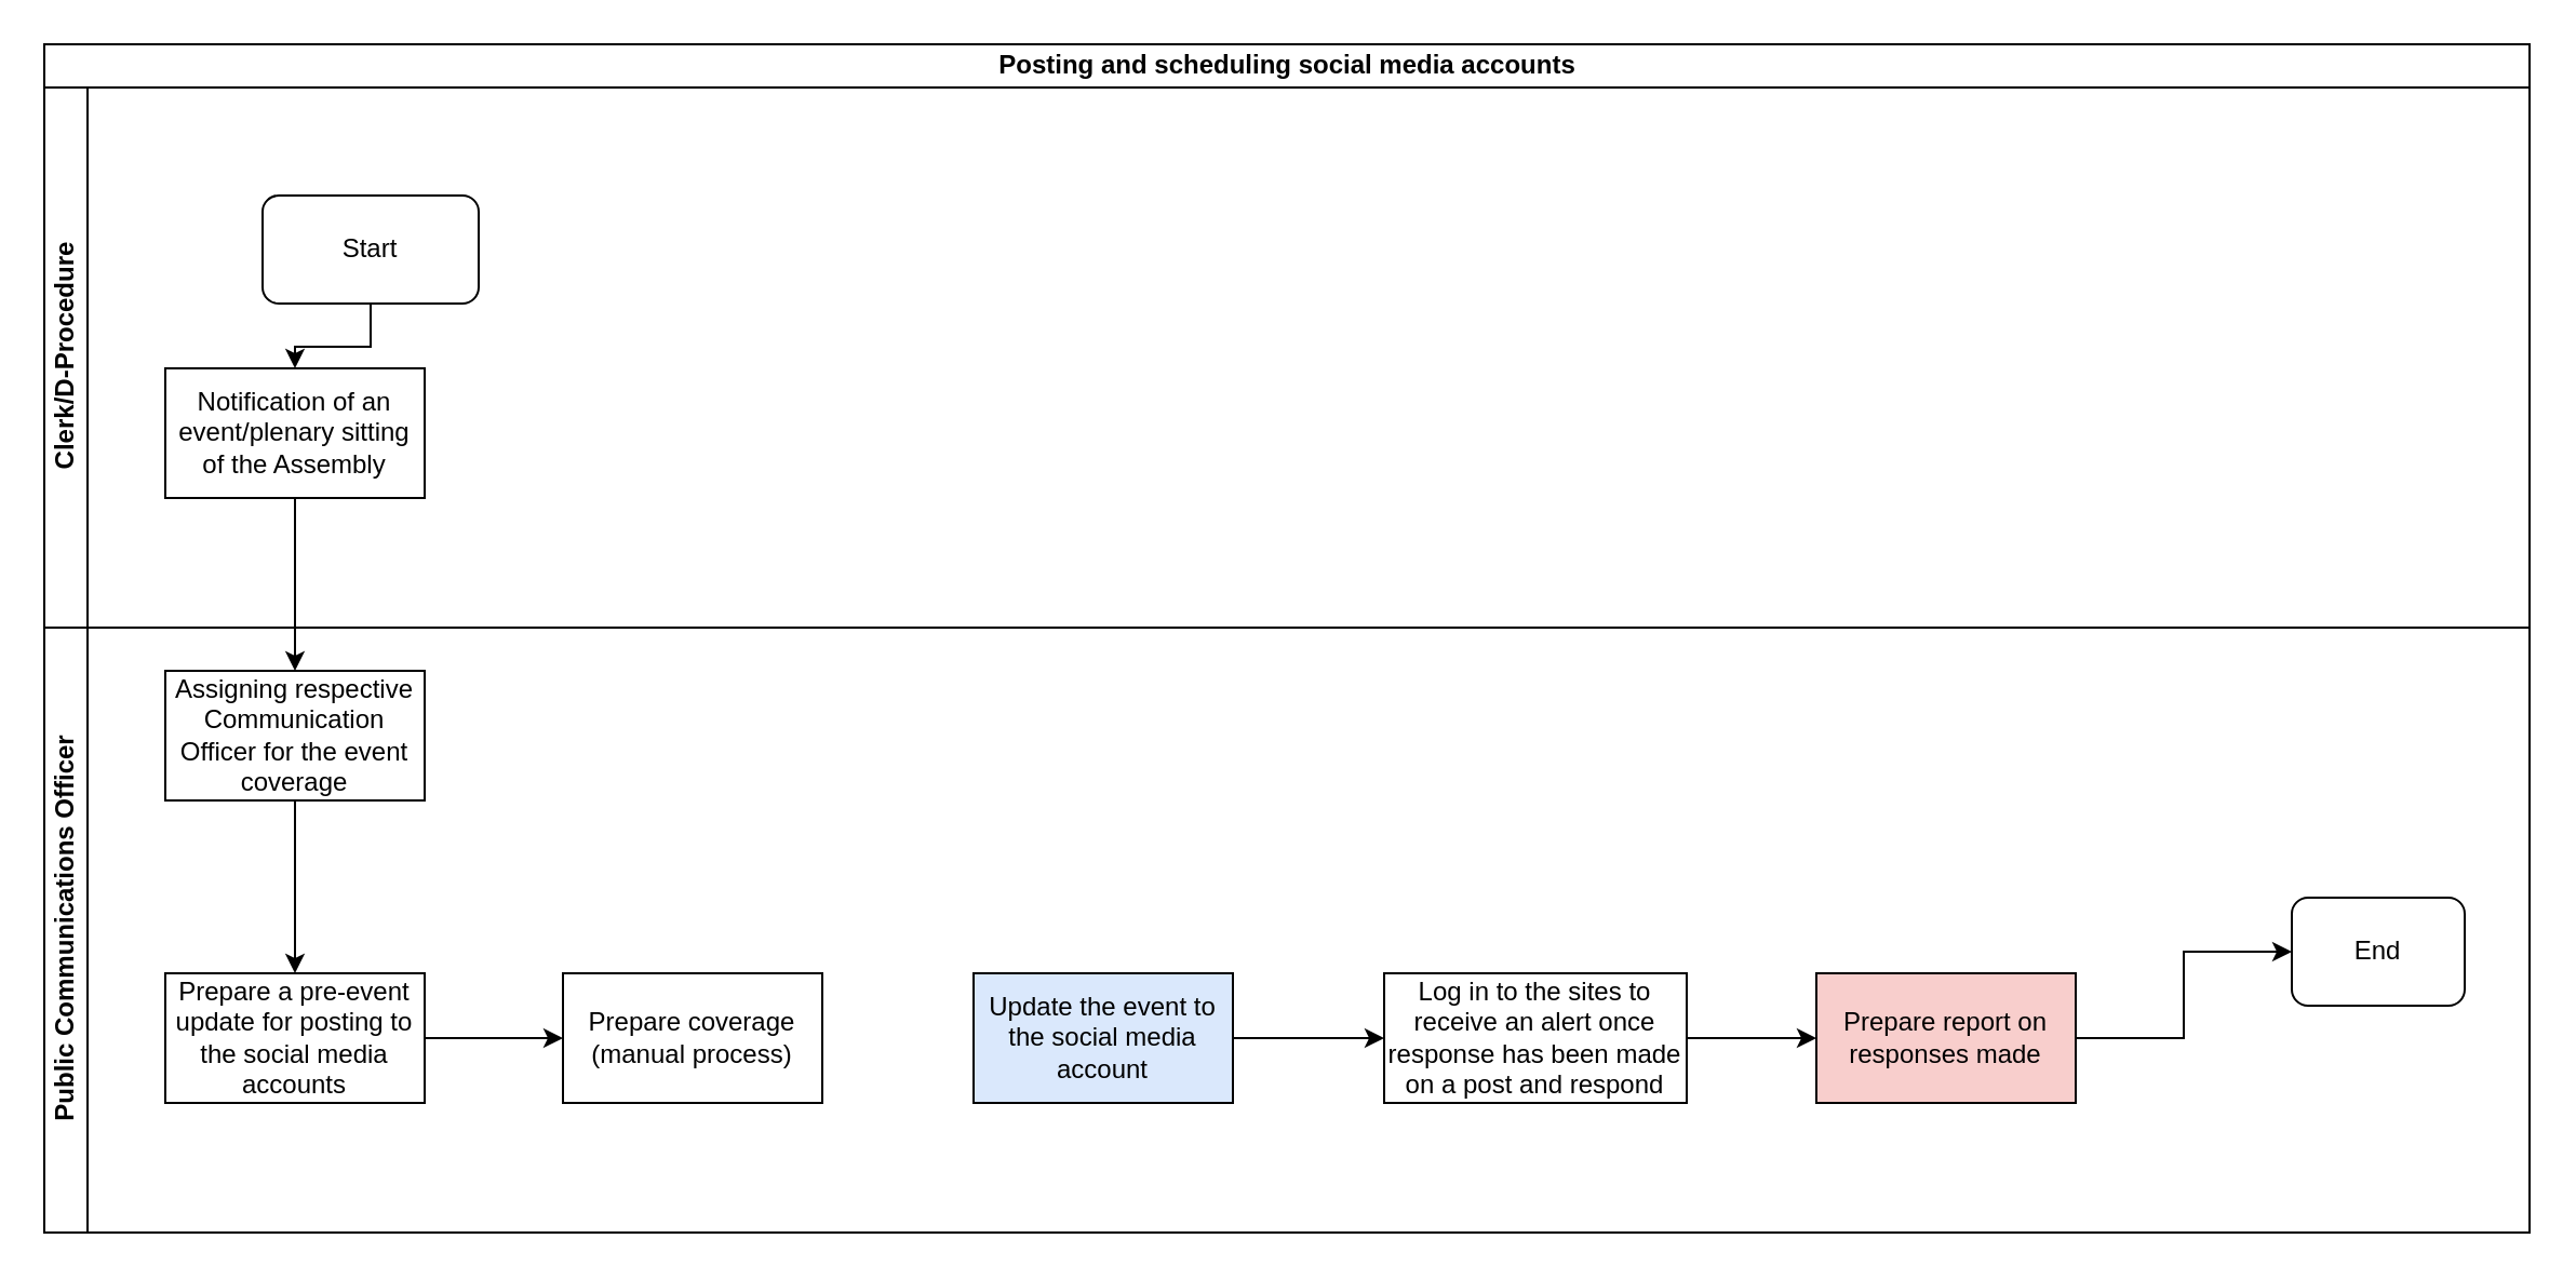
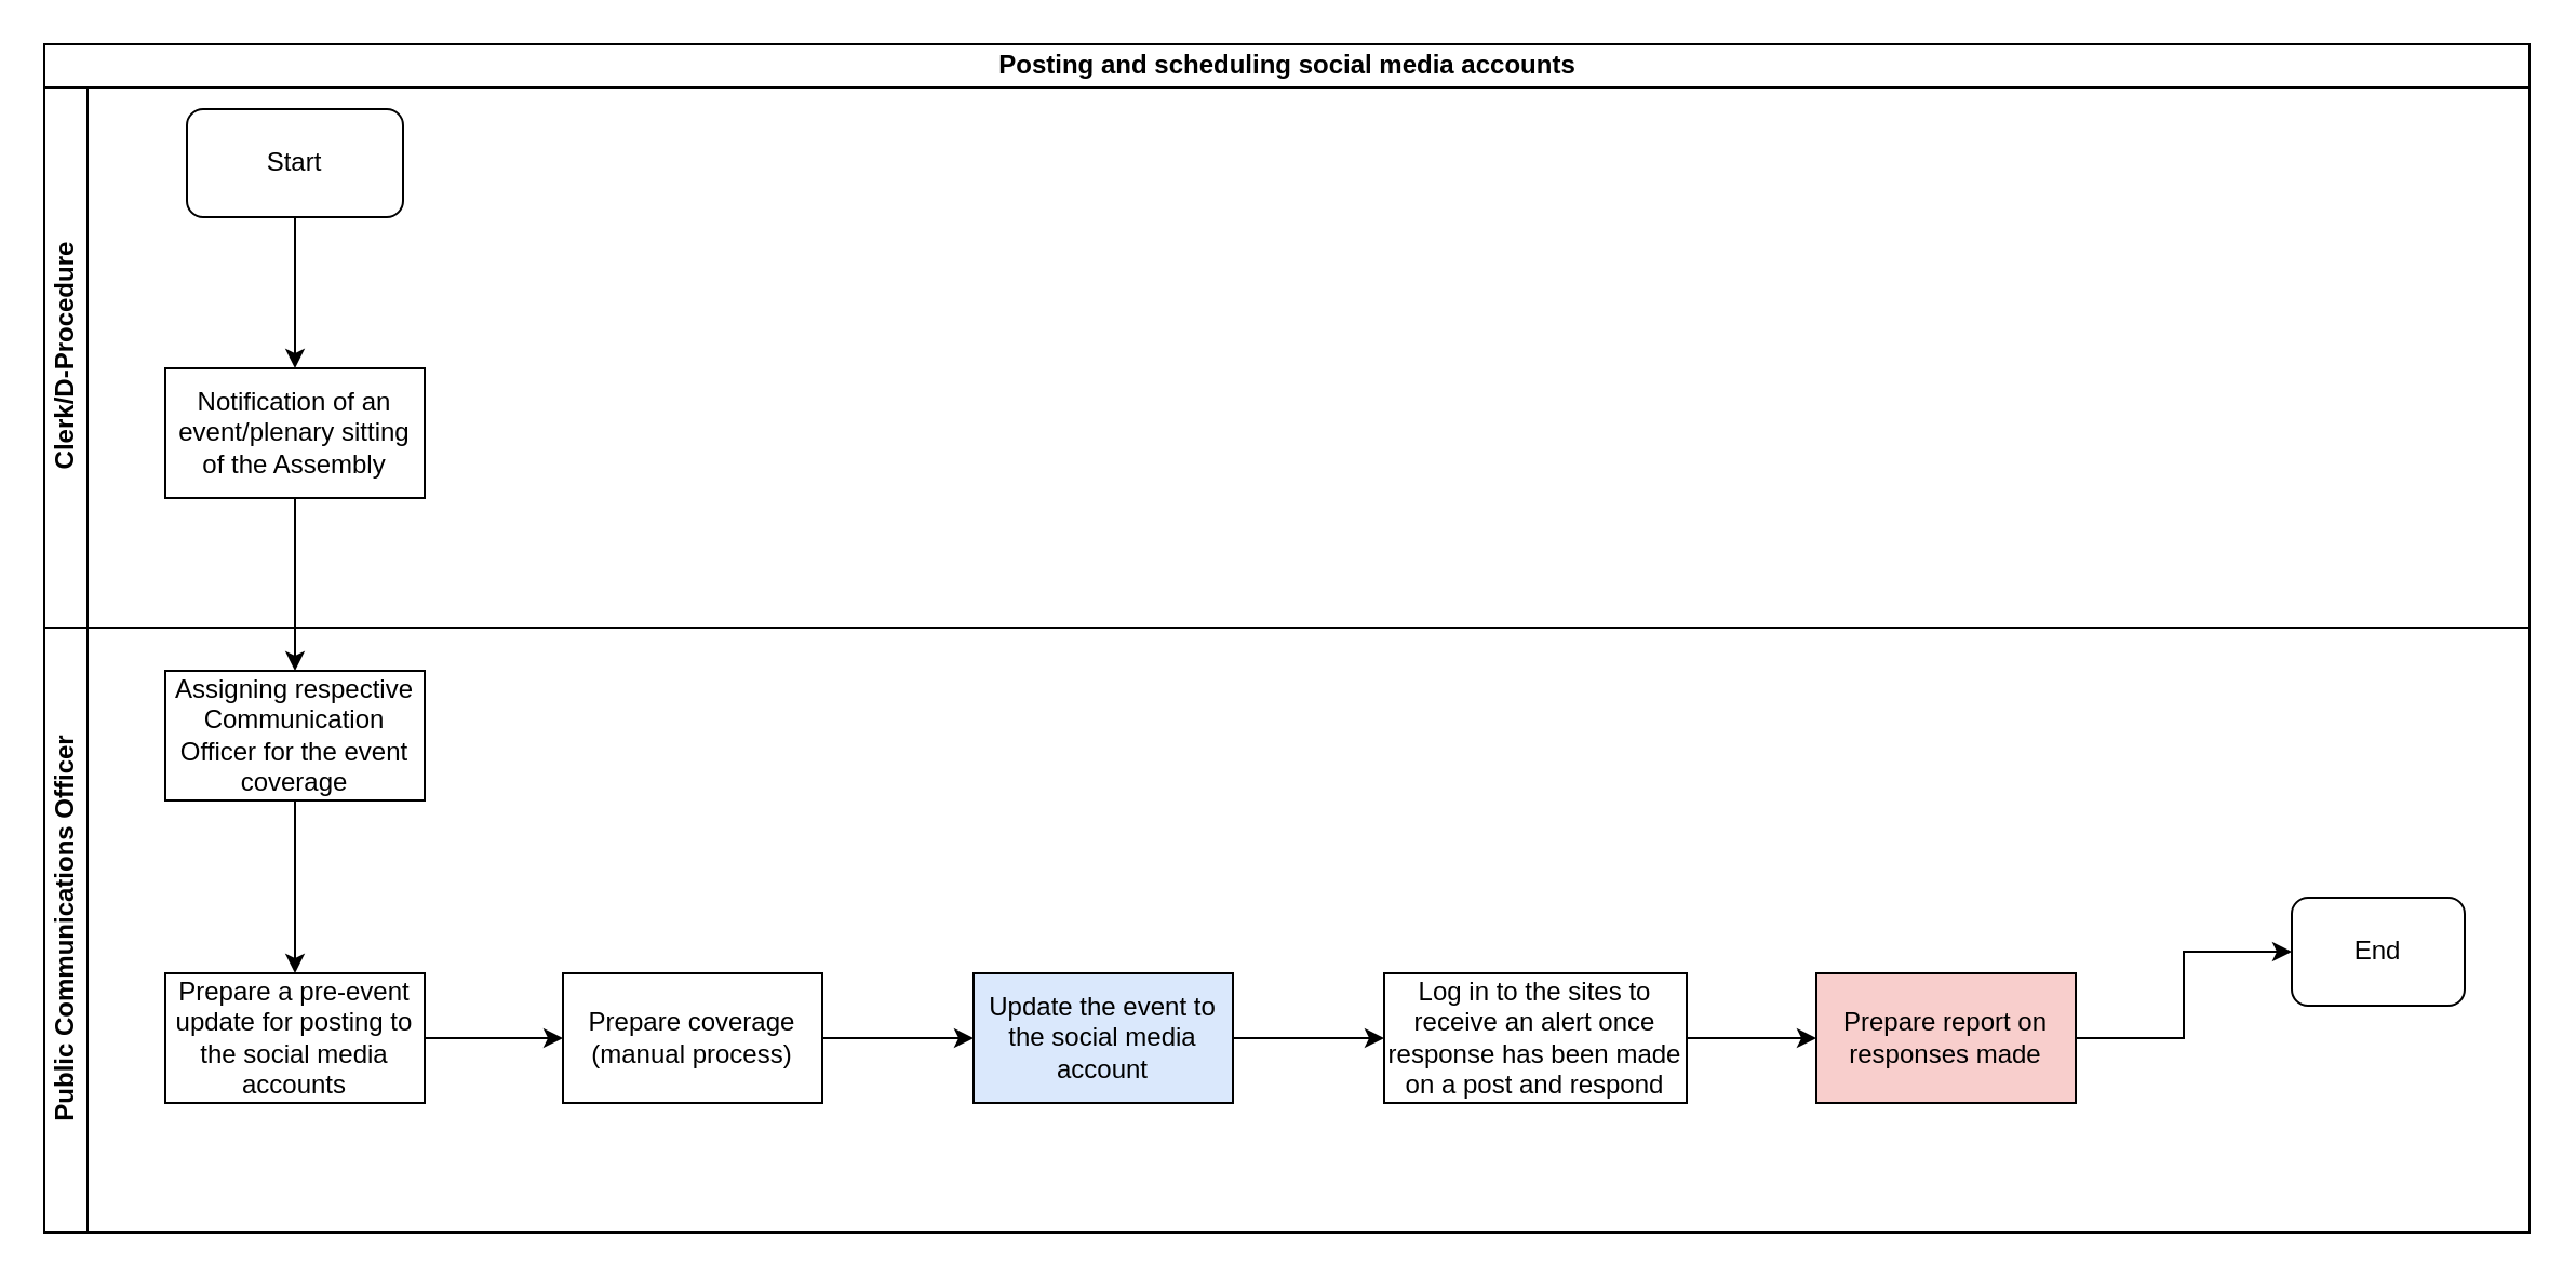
  <mxCell id="0" />
  <mxCell id="1" parent="0" />
  <mxCell id="2" value="Posting and scheduling social media accounts" style="swimlane;html=1;childLayout=stackLayout;resizeParent=1;resizeParentMax=0;horizontal=1;startSize=20;horizontalStack=0;" vertex="1" parent="1"><mxGeometry x="20" y="20" width="1150" height="550" as="geometry" /></mxCell>
  <mxCell id="3" value="Clerk/D-Procedure" style="swimlane;html=1;startSize=20;horizontal=0;" vertex="1" parent="2"><mxGeometry y="20" width="1150" height="250" as="geometry" /></mxCell>
- <mxCell id="4" value="Start" style="rounded=1;whiteSpace=wrap;html=1;" vertex="1" parent="3"><mxGeometry x="101" y="50" width="100" height="50" as="geometry" /></mxCell>
+ <mxCell id="4" value="Start" style="rounded=1;whiteSpace=wrap;html=1;" vertex="1" parent="3"><mxGeometry x="66" y="10" width="100" height="50" as="geometry" /></mxCell>
  <mxCell id="5" value="Notification of an event/plenary sitting of the Assembly" style="rounded=0;whiteSpace=wrap;html=1;" vertex="1" parent="3"><mxGeometry x="56" y="130" width="120" height="60" as="geometry" /></mxCell>
  <mxCell id="6" value="" style="edgeStyle=orthogonalEdgeStyle;rounded=0;orthogonalLoop=1;jettySize=auto;html=1;entryX=0.5;entryY=0;entryDx=0;entryDy=0;" edge="1" parent="3" source="4" target="5"><mxGeometry relative="1" as="geometry"><mxPoint x="116" y="135" as="targetPoint" /></mxGeometry></mxCell>
  <mxCell id="7" value="Public Communications Officer" style="swimlane;html=1;startSize=20;horizontal=0;" vertex="1" parent="2"><mxGeometry y="270" width="1150" height="280" as="geometry" /></mxCell>
  <mxCell id="8" value="Assigning respective Communication Officer for the event coverage" style="whiteSpace=wrap;html=1;rounded=0;" vertex="1" parent="7"><mxGeometry x="56" y="20" width="120" height="60" as="geometry" /></mxCell>
  <mxCell id="9" value="End" style="rounded=1;whiteSpace=wrap;html=1;" vertex="1" parent="7"><mxGeometry x="1040" y="125" width="80" height="50" as="geometry" /></mxCell>
  <mxCell id="10" value="Prepare report on responses made" style="whiteSpace=wrap;html=1;rounded=0;fillColor=#f8cecc;" vertex="1" parent="7"><mxGeometry x="820" y="160" width="120" height="60" as="geometry" /></mxCell>
  <mxCell id="11" value="Log in to the sites to receive an alert once response has been made on a post and respond" style="whiteSpace=wrap;html=1;rounded=0;" vertex="1" parent="7"><mxGeometry x="620" y="160" width="140" height="60" as="geometry" /></mxCell>
  <mxCell id="12" value="Update the event to the social media account" style="whiteSpace=wrap;html=1;rounded=0;fillColor=#dae8fc;" vertex="1" parent="7"><mxGeometry x="430" y="160" width="120" height="60" as="geometry" /></mxCell>
  <mxCell id="13" value="Prepare coverage (manual process)" style="whiteSpace=wrap;html=1;rounded=0;" vertex="1" parent="7"><mxGeometry x="240" y="160" width="120" height="60" as="geometry" /></mxCell>
+ <mxCell id="14" value="" style="edgeStyle=orthogonalEdgeStyle;rounded=0;orthogonalLoop=1;jettySize=auto;html=1;" edge="1" parent="7" source="13" target="12"><mxGeometry relative="1" as="geometry" /></mxCell>
  <mxCell id="15" value="" style="edgeStyle=orthogonalEdgeStyle;rounded=0;orthogonalLoop=1;jettySize=auto;html=1;" edge="1" parent="7" source="12" target="11"><mxGeometry relative="1" as="geometry" /></mxCell>
  <mxCell id="16" value="" style="edgeStyle=orthogonalEdgeStyle;rounded=0;orthogonalLoop=1;jettySize=auto;html=1;" edge="1" parent="7" source="11" target="10"><mxGeometry relative="1" as="geometry" /></mxCell>
  <mxCell id="17" value="" style="edgeStyle=orthogonalEdgeStyle;rounded=0;orthogonalLoop=1;jettySize=auto;html=1;entryX=0;entryY=0.5;entryDx=0;entryDy=0;" edge="1" parent="7" source="10" target="9"><mxGeometry relative="1" as="geometry"><mxPoint x="1040" y="190" as="targetPoint" /></mxGeometry></mxCell>
  <mxCell id="18" value="" style="edgeStyle=orthogonalEdgeStyle;rounded=0;orthogonalLoop=1;jettySize=auto;html=1;" edge="1" parent="2" source="5" target="8"><mxGeometry relative="1" as="geometry" /></mxCell>
  <mxCell id="19" value="" style="edgeStyle=orthogonalEdgeStyle;rounded=0;orthogonalLoop=1;jettySize=auto;html=1;" edge="1" parent="1" source="20" target="13"><mxGeometry relative="1" as="geometry" /></mxCell>
  <mxCell id="20" value="Prepare a pre-event update for posting to the social media accounts" style="whiteSpace=wrap;html=1;rounded=0;" vertex="1" parent="1"><mxGeometry x="76" y="450" width="120" height="60" as="geometry" /></mxCell>
  <mxCell id="21" value="" style="edgeStyle=orthogonalEdgeStyle;rounded=0;orthogonalLoop=1;jettySize=auto;html=1;" edge="1" parent="1" source="8" target="20"><mxGeometry relative="1" as="geometry" /></mxCell>
